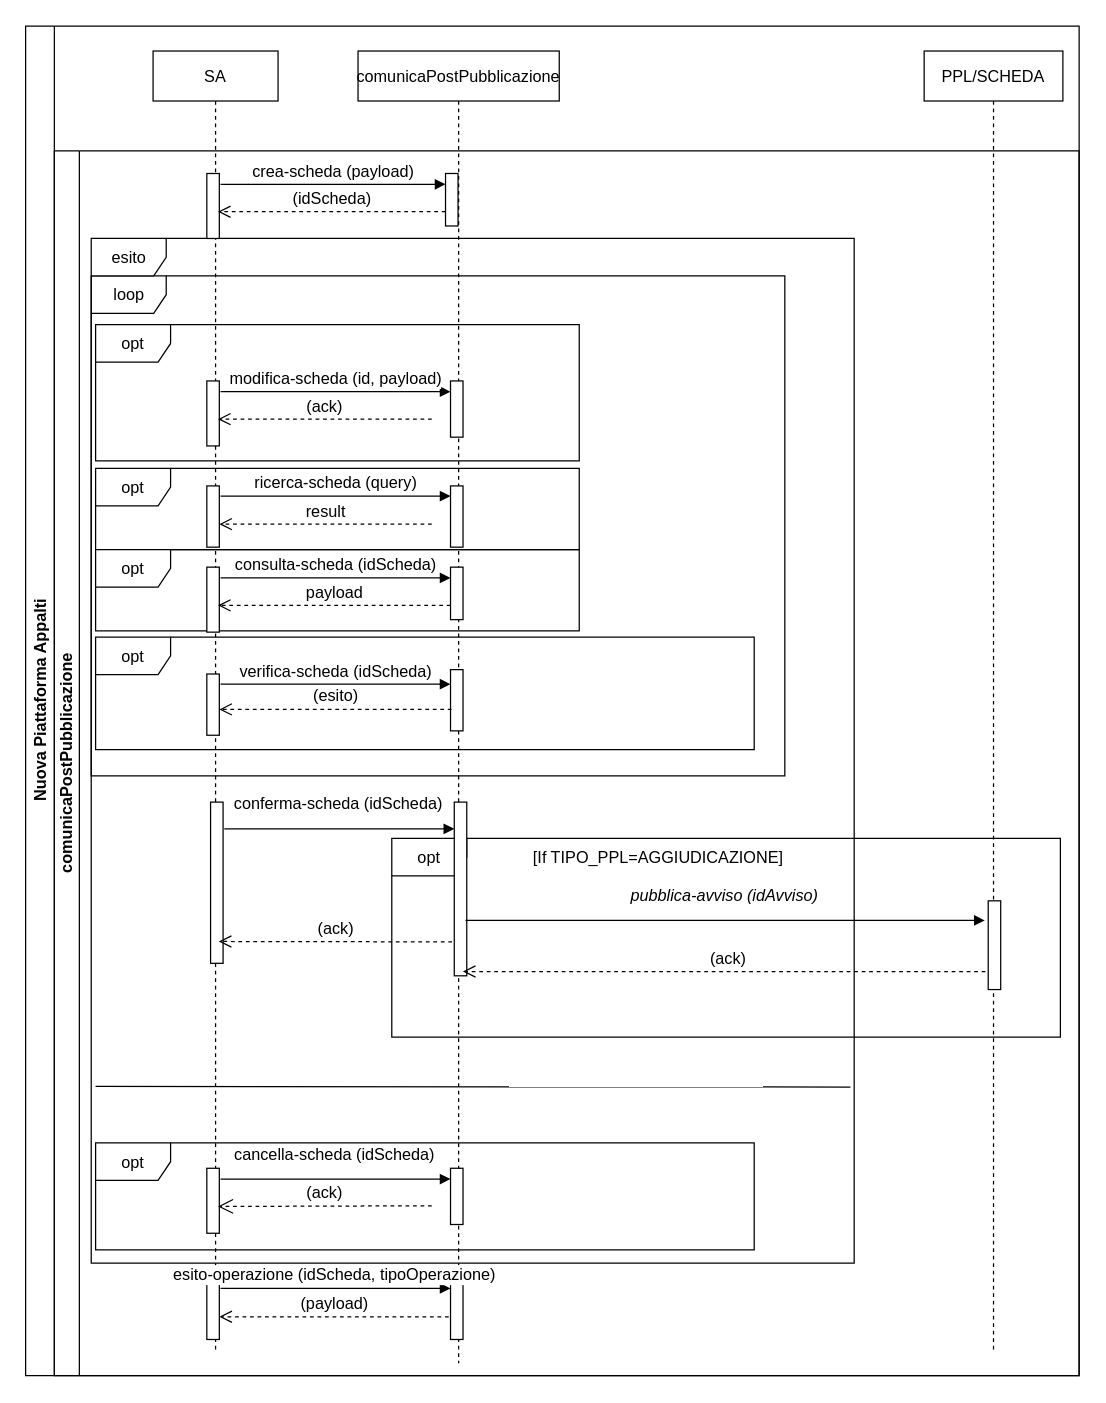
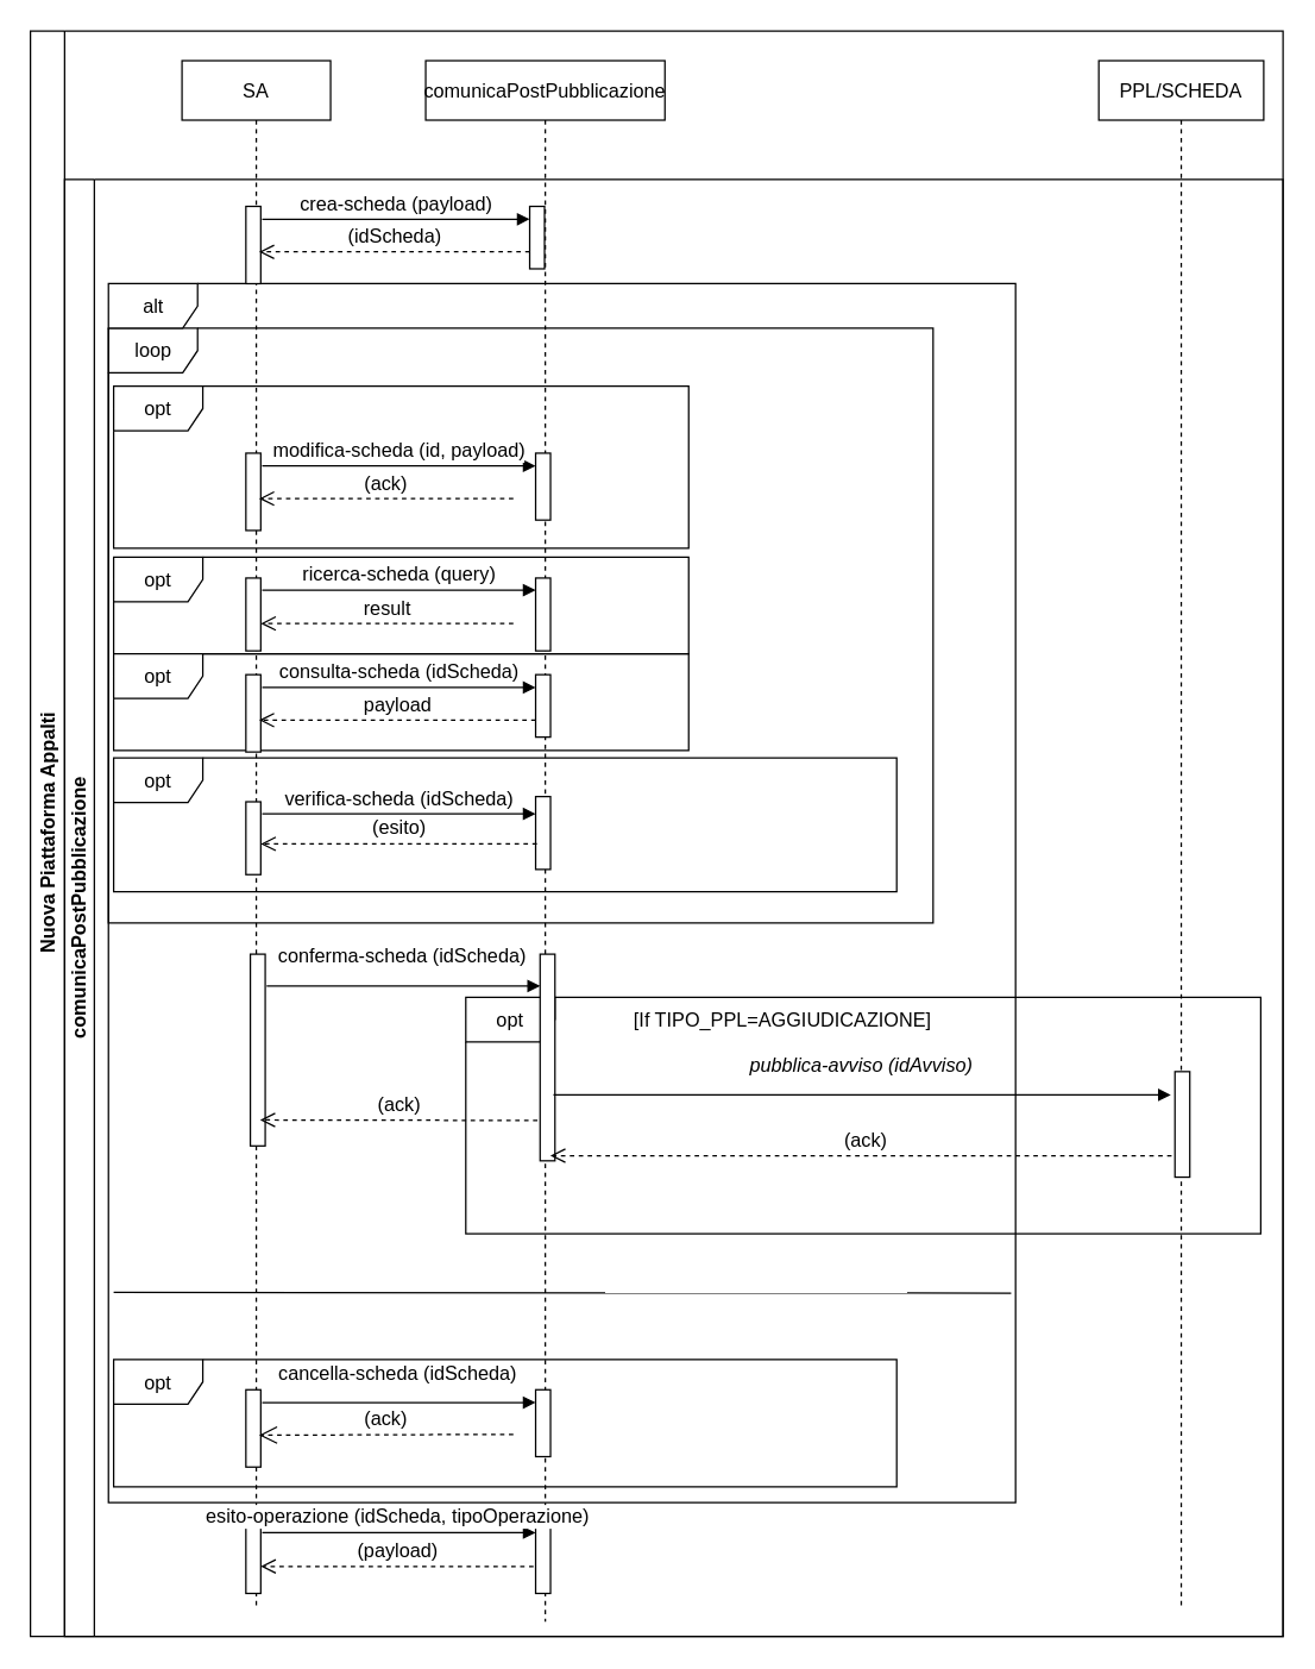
  <mxCell id="0" />
  <mxCell id="1" parent="0" />
  <mxCell id="2" value="opt" style="shape=umlFrame;whiteSpace=wrap;html=1;fontSize=13;" parent="1" vertex="1"><mxGeometry x="76" y="374" width="387" height="65" as="geometry" /></mxCell>
  <mxCell id="3" value="opt" style="shape=umlFrame;whiteSpace=wrap;html=1;fontSize=13;" parent="1" vertex="1"><mxGeometry x="76" y="439" width="387" height="65" as="geometry" /></mxCell>
  <mxCell id="4" value="Nuova Piattaforma Appalti" style="swimlane;horizontal=0;whiteSpace=wrap;html=1;strokeWidth=1;fontSize=13;" parent="1" vertex="1"><mxGeometry x="20" y="20" width="843" height="1080" as="geometry" /></mxCell>
  <mxCell id="5" value="comunicaPostPubblicazione" style="shape=umlLifeline;perimeter=lifelinePerimeter;whiteSpace=wrap;html=1;container=1;collapsible=0;recursiveResize=0;outlineConnect=0;fontSize=13;" parent="4" vertex="1"><mxGeometry x="266" y="20" width="161" height="1050" as="geometry" /></mxCell>
  <mxCell id="6" value="" style="html=1;points=[];perimeter=orthogonalPerimeter;fontSize=13;" parent="5" vertex="1"><mxGeometry x="70" y="98" width="10" height="42" as="geometry" /></mxCell>
  <mxCell id="7" value="SA" style="shape=umlLifeline;perimeter=lifelinePerimeter;whiteSpace=wrap;html=1;container=1;collapsible=0;recursiveResize=0;outlineConnect=0;fontSize=13;" parent="4" vertex="1"><mxGeometry x="102" y="20" width="100" height="1040" as="geometry" /></mxCell>
  <mxCell id="8" value="comunicaPostPubblicazione" style="swimlane;startSize=20;horizontal=0;html=1;whiteSpace=wrap;fontSize=13;" parent="4" vertex="1"><mxGeometry x="23" y="100" width="820" height="980" as="geometry"><mxRectangle x="23" y="120" width="40" height="130" as="alternateBounds" /></mxGeometry></mxCell>
  <mxCell id="9" value="opt" style="shape=umlFrame;whiteSpace=wrap;html=1;fontSize=13;" parent="8" vertex="1"><mxGeometry x="33" y="793.75" width="527" height="85.5" as="geometry" /></mxCell>
  <mxCell id="10" value="&lt;font color=&quot;#000000&quot;&gt;opt&lt;/font&gt;" style="shape=umlFrame;whiteSpace=wrap;html=1;fontColor=#FF0000;strokeColor=#000000;fontSize=13;" parent="8" vertex="1"><mxGeometry x="270" y="550" width="535" height="159" as="geometry" /></mxCell>
  <mxCell id="11" value="opt" style="shape=umlFrame;whiteSpace=wrap;html=1;fontSize=13;" parent="8" vertex="1"><mxGeometry x="33" y="139" width="387" height="109" as="geometry" /></mxCell>
  <mxCell id="12" value="loop" style="shape=umlFrame;whiteSpace=wrap;html=1;fontSize=13;" parent="8" vertex="1"><mxGeometry x="29.5" y="100" width="555" height="400" as="geometry" /></mxCell>
- <mxCell id="13" value="esito" style="shape=umlFrame;whiteSpace=wrap;html=1;fontSize=13;" parent="8" vertex="1"><mxGeometry x="29.5" y="70" width="610.5" height="820" as="geometry" /></mxCell>
+ <mxCell id="13" value="alt" style="shape=umlFrame;whiteSpace=wrap;html=1;fontSize=13;" parent="8" vertex="1"><mxGeometry x="29.5" y="70" width="610.5" height="820" as="geometry" /></mxCell>
  <mxCell id="14" value="" style="html=1;points=[];perimeter=orthogonalPerimeter;fontSize=13;" parent="8" vertex="1"><mxGeometry x="122" y="18" width="10" height="52" as="geometry" /></mxCell>
  <mxCell id="15" value="" style="html=1;points=[];perimeter=orthogonalPerimeter;fontSize=13;" parent="8" vertex="1"><mxGeometry x="122" y="184" width="10" height="52" as="geometry" /></mxCell>
  <mxCell id="16" value="(ack)" style="html=1;verticalAlign=bottom;endArrow=open;dashed=1;endSize=8;rounded=0;entryX=0.89;entryY=0.588;entryDx=0;entryDy=0;entryPerimeter=0;fontSize=13;" parent="8" target="15" edge="1"><mxGeometry relative="1" as="geometry"><mxPoint x="302" y="214.576" as="sourcePoint" /><mxPoint x="327" y="256" as="targetPoint" /></mxGeometry></mxCell>
  <mxCell id="17" value="" style="html=1;points=[];perimeter=orthogonalPerimeter;fontSize=13;" parent="8" vertex="1"><mxGeometry x="317" y="184" width="10" height="45" as="geometry" /></mxCell>
  <mxCell id="18" value="modifica-scheda (id, payload)" style="html=1;verticalAlign=bottom;endArrow=block;rounded=0;exitX=1.097;exitY=0.166;exitDx=0;exitDy=0;exitPerimeter=0;endFill=1;fontSize=13;" parent="8" source="15" target="17" edge="1"><mxGeometry width="80" relative="1" as="geometry"><mxPoint x="195.97" y="352.632" as="sourcePoint" /><mxPoint x="365" y="352.632" as="targetPoint" /></mxGeometry></mxCell>
  <mxCell id="19" value="" style="html=1;points=[];perimeter=orthogonalPerimeter;fontSize=13;" parent="8" vertex="1"><mxGeometry x="122" y="268" width="10" height="49" as="geometry" /></mxCell>
  <mxCell id="20" value="result" style="html=1;verticalAlign=bottom;endArrow=open;dashed=1;endSize=8;rounded=0;fontSize=13;" parent="8" target="19" edge="1"><mxGeometry relative="1" as="geometry"><mxPoint x="302" y="298.576" as="sourcePoint" /><mxPoint x="127" y="297" as="targetPoint" /></mxGeometry></mxCell>
  <mxCell id="21" value="" style="html=1;points=[];perimeter=orthogonalPerimeter;fontSize=13;" parent="8" vertex="1"><mxGeometry x="317" y="268" width="10" height="49" as="geometry" /></mxCell>
  <mxCell id="22" value="ricerca-scheda (query)" style="html=1;verticalAlign=bottom;endArrow=block;rounded=0;exitX=1.097;exitY=0.166;exitDx=0;exitDy=0;exitPerimeter=0;endFill=1;fontSize=13;" parent="8" source="19" target="21" edge="1"><mxGeometry x="-0.0" width="80" relative="1" as="geometry"><mxPoint x="132.97" y="276.632" as="sourcePoint" /><mxPoint x="302" y="276.632" as="targetPoint" /><mxPoint as="offset" /></mxGeometry></mxCell>
  <mxCell id="23" value="" style="html=1;points=[];perimeter=orthogonalPerimeter;fontSize=13;" parent="8" vertex="1"><mxGeometry x="122" y="333" width="10" height="52" as="geometry" /></mxCell>
  <mxCell id="24" value="" style="html=1;points=[];perimeter=orthogonalPerimeter;fontSize=13;" parent="8" vertex="1"><mxGeometry x="122" y="814" width="10" height="52" as="geometry" /></mxCell>
  <mxCell id="25" value="(ack)" style="html=1;verticalAlign=bottom;endArrow=open;dashed=1;endSize=10;rounded=0;entryX=0.89;entryY=0.588;entryDx=0;entryDy=0;entryPerimeter=0;fontSize=13;" parent="8" target="24" edge="1"><mxGeometry relative="1" as="geometry"><mxPoint x="302" y="844" as="sourcePoint" /><mxPoint x="264" y="726" as="targetPoint" /></mxGeometry></mxCell>
  <mxCell id="26" value="" style="html=1;points=[];perimeter=orthogonalPerimeter;fontSize=13;" parent="8" vertex="1"><mxGeometry x="317" y="814" width="10" height="45" as="geometry" /></mxCell>
  <mxCell id="27" value="cancella-scheda (idScheda)" style="html=1;verticalAlign=bottom;endArrow=block;rounded=0;exitX=1.097;exitY=0.166;exitDx=0;exitDy=0;exitPerimeter=0;endFill=1;fontSize=13;" parent="8" source="24" target="26" edge="1"><mxGeometry x="-0.011" y="9" width="80" relative="1" as="geometry"><mxPoint x="132.97" y="822.632" as="sourcePoint" /><mxPoint x="302" y="822.632" as="targetPoint" /><mxPoint as="offset" /></mxGeometry></mxCell>
  <mxCell id="28" value="" style="html=1;points=[];perimeter=orthogonalPerimeter;fontSize=13;" parent="8" vertex="1"><mxGeometry x="122" y="902" width="10" height="49" as="geometry" /></mxCell>
  <mxCell id="29" value="(payload)" style="html=1;verticalAlign=bottom;endArrow=open;dashed=1;endSize=8;rounded=0;exitX=-0.144;exitY=0.629;exitDx=0;exitDy=0;exitPerimeter=0;fontSize=13;" parent="8" source="30" target="28" edge="1"><mxGeometry relative="1" as="geometry"><mxPoint x="302" y="932.576" as="sourcePoint" /><mxPoint x="64" y="771" as="targetPoint" /></mxGeometry></mxCell>
  <mxCell id="30" value="" style="html=1;points=[];perimeter=orthogonalPerimeter;fontSize=13;" parent="8" vertex="1"><mxGeometry x="317" y="902" width="10" height="49" as="geometry" /></mxCell>
  <mxCell id="31" value="esito-operazione (idScheda, tipoOperazione)" style="html=1;verticalAlign=bottom;endArrow=block;rounded=0;exitX=1.097;exitY=0.166;exitDx=0;exitDy=0;exitPerimeter=0;endFill=1;fontSize=13;" parent="8" source="28" target="30" edge="1"><mxGeometry x="-0.011" width="80" relative="1" as="geometry"><mxPoint x="69.97" y="750.632" as="sourcePoint" /><mxPoint x="239" y="750.632" as="targetPoint" /><mxPoint as="offset" /></mxGeometry></mxCell>
  <mxCell id="32" value="" style="html=1;points=[];perimeter=orthogonalPerimeter;fontSize=13;" parent="8" vertex="1"><mxGeometry x="317" y="333" width="10" height="42" as="geometry" /></mxCell>
  <mxCell id="33" value="consulta-scheda (idScheda)" style="html=1;verticalAlign=bottom;endArrow=block;rounded=0;exitX=1.097;exitY=0.166;exitDx=0;exitDy=0;exitPerimeter=0;fontSize=13;" parent="8" source="23" target="32" edge="1"><mxGeometry x="-0.0" width="80" relative="1" as="geometry"><mxPoint x="87" y="305" as="sourcePoint" /><mxPoint x="167" y="305" as="targetPoint" /><mxPoint as="offset" /></mxGeometry></mxCell>
  <mxCell id="34" value="payload" style="html=1;verticalAlign=bottom;endArrow=open;dashed=1;endSize=8;rounded=0;entryX=0.89;entryY=0.588;entryDx=0;entryDy=0;entryPerimeter=0;fontSize=13;" parent="8" source="32" target="23" edge="1"><mxGeometry relative="1" as="geometry"><mxPoint x="407" y="405" as="sourcePoint" /><mxPoint x="327" y="405" as="targetPoint" /></mxGeometry></mxCell>
  <mxCell id="35" value="opt" style="shape=umlFrame;whiteSpace=wrap;html=1;fontSize=13;" parent="8" vertex="1"><mxGeometry x="33" y="389" width="527" height="90" as="geometry" /></mxCell>
  <mxCell id="36" value="" style="html=1;points=[];perimeter=orthogonalPerimeter;fontSize=13;" parent="8" vertex="1"><mxGeometry x="317" y="415" width="10" height="49" as="geometry" /></mxCell>
  <mxCell id="37" value="" style="html=1;points=[];perimeter=orthogonalPerimeter;fontSize=13;" parent="8" vertex="1"><mxGeometry x="122" y="418.5" width="10" height="49" as="geometry" /></mxCell>
  <mxCell id="38" value="verifica-scheda (idScheda)" style="html=1;verticalAlign=bottom;endArrow=block;rounded=0;exitX=1.097;exitY=0.166;exitDx=0;exitDy=0;exitPerimeter=0;endFill=1;fontSize=13;" parent="8" source="37" target="36" edge="1"><mxGeometry x="-0.0" width="80" relative="1" as="geometry"><mxPoint x="-50.03" y="-161.868" as="sourcePoint" /><mxPoint x="119" y="-161.868" as="targetPoint" /><mxPoint as="offset" /></mxGeometry></mxCell>
  <mxCell id="39" value="(esito)" style="html=1;verticalAlign=bottom;endArrow=open;dashed=1;endSize=8;rounded=0;exitX=0.083;exitY=0.65;exitDx=0;exitDy=0;exitPerimeter=0;fontSize=13;" parent="8" source="36" target="37" edge="1"><mxGeometry relative="1" as="geometry"><mxPoint x="484.75" y="452.478" as="sourcePoint" /><mxPoint x="153" y="452" as="targetPoint" /></mxGeometry></mxCell>
  <mxCell id="40" value="[If TIPO_PPL=AGGIUDICAZIONE]" style="text;html=1;strokeColor=none;fillColor=none;align=center;verticalAlign=middle;whiteSpace=wrap;rounded=0;fontColor=#000000;fontSize=13;" parent="8" vertex="1"><mxGeometry x="357" y="550" width="253" height="30" as="geometry" /></mxCell>
  <mxCell id="41" value="crea-scheda (payload)" style="html=1;verticalAlign=bottom;endArrow=block;rounded=0;exitX=1.097;exitY=0.166;exitDx=0;exitDy=0;exitPerimeter=0;fontSize=13;" parent="4" source="14" target="6" edge="1"><mxGeometry x="-0.0" width="80" relative="1" as="geometry"><mxPoint x="150" y="125" as="sourcePoint" /><mxPoint x="230" y="125" as="targetPoint" /><mxPoint as="offset" /></mxGeometry></mxCell>
  <mxCell id="42" value="(idScheda)" style="html=1;verticalAlign=bottom;endArrow=open;dashed=1;endSize=8;rounded=0;entryX=0.89;entryY=0.588;entryDx=0;entryDy=0;entryPerimeter=0;fontSize=13;" parent="4" source="6" target="14" edge="1"><mxGeometry relative="1" as="geometry"><mxPoint x="470" y="225" as="sourcePoint" /><mxPoint x="390" y="225" as="targetPoint" /></mxGeometry></mxCell>
  <mxCell id="43" value="" style="endArrow=none;html=1;rounded=0;strokeColor=#000000;fontColor=#FF0000;exitX=0;exitY=0.788;exitDx=0;exitDy=0;exitPerimeter=0;fontSize=13;" parent="1" edge="1"><mxGeometry width="50" height="50" relative="1" as="geometry"><mxPoint x="76" y="868.52" as="sourcePoint" /><mxPoint x="680" y="869" as="targetPoint" /></mxGeometry></mxCell>
  <mxCell id="44" value="" style="html=1;points=[];perimeter=orthogonalPerimeter;fontSize=13;" parent="1" vertex="1"><mxGeometry x="168" y="641" width="10" height="129" as="geometry" /></mxCell>
  <mxCell id="45" value="(ack)" style="html=1;verticalAlign=bottom;endArrow=open;dashed=1;endSize=8;rounded=0;entryX=0.657;entryY=0.756;entryDx=0;entryDy=0;entryPerimeter=0;exitX=-0.176;exitY=0.704;exitDx=0;exitDy=0;exitPerimeter=0;fontSize=13;" parent="1" edge="1"><mxGeometry relative="1" as="geometry"><mxPoint x="361.24" y="752.856" as="sourcePoint" /><mxPoint x="174.57" y="752.524" as="targetPoint" /></mxGeometry></mxCell>
  <mxCell id="46" value="" style="html=1;points=[];perimeter=orthogonalPerimeter;fontSize=13;" parent="1" vertex="1"><mxGeometry x="363" y="641" width="10" height="139" as="geometry" /></mxCell>
  <mxCell id="47" value="conferma-scheda (idScheda)" style="html=1;verticalAlign=bottom;endArrow=block;rounded=0;exitX=1.097;exitY=0.166;exitDx=0;exitDy=0;exitPerimeter=0;endFill=1;fontSize=13;" parent="1" source="44" target="46" edge="1"><mxGeometry x="-0.011" y="9" width="80" relative="1" as="geometry"><mxPoint x="115.97" y="489.632" as="sourcePoint" /><mxPoint x="285" y="489.632" as="targetPoint" /><mxPoint as="offset" /></mxGeometry></mxCell>
  <mxCell id="48" value="&lt;font style=&quot;font-weight: normal;&quot; color=&quot;#000000&quot;&gt;(ack)&lt;/font&gt;" style="html=1;verticalAlign=bottom;endArrow=open;dashed=1;endSize=8;rounded=0;entryX=0.89;entryY=0.588;entryDx=0;entryDy=0;entryPerimeter=0;fontColor=#97D077;strokeColor=#000000;fontSize=13;fontStyle=1" parent="1" source="50" edge="1"><mxGeometry relative="1" as="geometry"><mxPoint x="526" y="776.576" as="sourcePoint" /><mxPoint x="369.9" y="776.576" as="targetPoint" /></mxGeometry></mxCell>
  <mxCell id="49" value="&lt;font color=&quot;#000000&quot;&gt;&lt;span style=&quot;font-weight: normal;&quot;&gt;&lt;i&gt;pubblica-avviso (idAvviso)&lt;/i&gt;&lt;/span&gt;&lt;/font&gt;" style="html=1;verticalAlign=bottom;endArrow=block;rounded=0;exitX=1.097;exitY=0.166;exitDx=0;exitDy=0;exitPerimeter=0;endFill=1;fontColor=#97D077;strokeColor=#000000;entryX=-0.276;entryY=0.221;entryDx=0;entryDy=0;entryPerimeter=0;fontSize=13;fontStyle=1" parent="1" target="51" edge="1"><mxGeometry x="-0.006" y="9" width="80" relative="1" as="geometry"><mxPoint x="371.97" y="735.632" as="sourcePoint" /><mxPoint x="828.25" y="735.632" as="targetPoint" /><mxPoint as="offset" /></mxGeometry></mxCell>
  <mxCell id="50" value="PPL/SCHEDA" style="shape=umlLifeline;perimeter=lifelinePerimeter;whiteSpace=wrap;html=1;container=1;collapsible=0;recursiveResize=0;outlineConnect=0;fontSize=13;" parent="1" vertex="1"><mxGeometry x="739" y="40" width="111" height="1040" as="geometry" /></mxCell>
  <mxCell id="51" value="" style="html=1;points=[];perimeter=orthogonalPerimeter;fontColor=#97D077;strokeColor=#000000;fontSize=13;fontStyle=1" parent="50" vertex="1"><mxGeometry x="51.25" y="680" width="10" height="71" as="geometry" /></mxCell>
